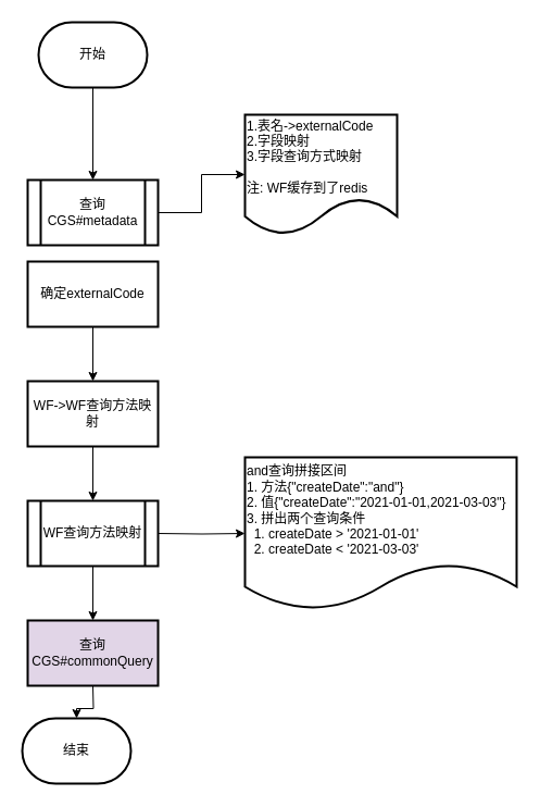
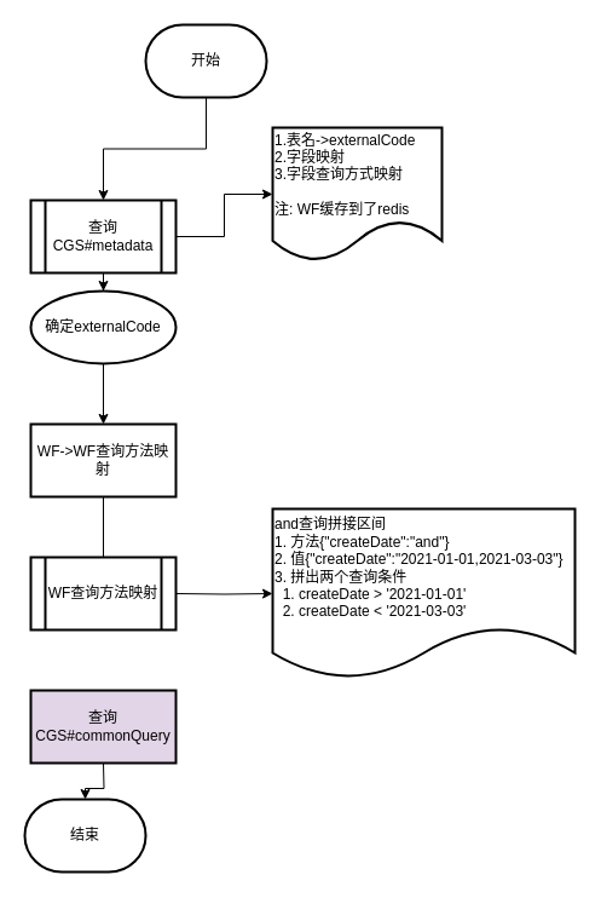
  <mxCell id="0" />
  <mxCell id="1" parent="0" />
  <mxCell id="2" value="" style="edgeStyle=orthogonalEdgeStyle;rounded=0;orthogonalLoop=1;jettySize=auto;html=1;" parent="1" source="3" target="6" edge="1"><mxGeometry relative="1" as="geometry" /></mxCell>
- <mxCell id="3" value="开始" style="strokeWidth=2;html=1;shape=mxgraph.flowchart.terminator;whiteSpace=wrap;" parent="1" vertex="1"><mxGeometry x="35" y="20" width="100" height="60" as="geometry" /></mxCell>
+ <mxCell id="3" value="开始" style="strokeWidth=2;html=1;shape=mxgraph.flowchart.terminator;whiteSpace=wrap;" parent="1" vertex="1"><mxGeometry x="120" y="20" width="100" height="60" as="geometry" /></mxCell>
+ <mxCell id="4" value="" style="edgeStyle=orthogonalEdgeStyle;rounded=0;orthogonalLoop=1;jettySize=auto;html=1;" parent="1" source="6" target="8" edge="1"><mxGeometry relative="1" as="geometry" /></mxCell>
  <mxCell id="5" value="" style="edgeStyle=orthogonalEdgeStyle;rounded=0;orthogonalLoop=1;jettySize=auto;html=1;" parent="1" source="6" target="15" edge="1"><mxGeometry relative="1" as="geometry" /></mxCell>
  <mxCell id="6" value="查询&lt;br&gt;CGS#metadata" style="shape=process;whiteSpace=wrap;html=1;backgroundOutline=1;strokeWidth=2;" parent="1" vertex="1"><mxGeometry x="25" y="165" width="120" height="60" as="geometry" /></mxCell>
  <mxCell id="7" value="" style="edgeStyle=orthogonalEdgeStyle;rounded=0;orthogonalLoop=1;jettySize=auto;html=1;" parent="1" source="8" target="10" edge="1"><mxGeometry relative="1" as="geometry" /></mxCell>
- <mxCell id="8" value="确定externalCode" style="whiteSpace=wrap;html=1;strokeWidth=2;" parent="1" vertex="1"><mxGeometry x="25" y="240" width="120" height="60" as="geometry" /></mxCell>
- <mxCell id="9" value="" style="edgeStyle=orthogonalEdgeStyle;rounded=0;orthogonalLoop=1;jettySize=auto;html=1;" parent="1" source="10" target="17" edge="1"><mxGeometry relative="1" as="geometry" /></mxCell>
+ <mxCell id="8" value="确定externalCode" style="ellipse;whiteSpace=wrap;html=1;strokeWidth=2;" parent="1" vertex="1"><mxGeometry x="25" y="240" width="120" height="60" as="geometry" /></mxCell>
+ <mxCell id="9" value="" style="edgeStyle=orthogonalEdgeStyle;rounded=0;orthogonalLoop=1;jettySize=auto;html=1;endArrow=none;" parent="1" source="10" target="17" edge="1"><mxGeometry relative="1" as="geometry" /></mxCell>
  <mxCell id="10" value="WF-&amp;gt;WF查询方法映射" style="whiteSpace=wrap;html=1;strokeWidth=2;" parent="1" vertex="1"><mxGeometry x="25" y="350" width="120" height="60" as="geometry" /></mxCell>
  <mxCell id="11" value="" style="edgeStyle=orthogonalEdgeStyle;rounded=0;orthogonalLoop=1;jettySize=auto;html=1;" parent="1" target="14" edge="1"><mxGeometry relative="1" as="geometry"><mxPoint x="145" y="490" as="sourcePoint" /></mxGeometry></mxCell>
  <mxCell id="12" style="edgeStyle=orthogonalEdgeStyle;rounded=0;orthogonalLoop=1;jettySize=auto;html=1;" parent="1" target="13" edge="1"><mxGeometry relative="1" as="geometry"><mxPoint x="85" y="630" as="sourcePoint" /></mxGeometry></mxCell>
  <mxCell id="13" value="结束" style="strokeWidth=2;html=1;shape=mxgraph.flowchart.terminator;whiteSpace=wrap;" parent="1" vertex="1"><mxGeometry x="20" y="660" width="100" height="60" as="geometry" /></mxCell>
  <mxCell id="14" value="&lt;div&gt;and查询拼接区间&lt;/div&gt;&lt;div&gt;1. 方法{&quot;createDate&quot;:&quot;and&quot;}&lt;/div&gt;&lt;div&gt;2. 值{&quot;createDate&quot;:&quot;2021-01-01,2021-03-03&quot;}&lt;/div&gt;&lt;div&gt;3. 拼出两个查询条件&lt;/div&gt;&lt;div&gt;&amp;nbsp; 1. createDate &amp;gt; '2021-01-01'&lt;/div&gt;&lt;div&gt;&amp;nbsp; 2. createDate &amp;lt; '2021-03-03'&lt;/div&gt;" style="shape=document;whiteSpace=wrap;html=1;boundedLbl=1;strokeWidth=2;align=left;" parent="1" vertex="1"><mxGeometry x="225" y="420" width="250" height="140" as="geometry" /></mxCell>
  <mxCell id="15" value="&lt;div&gt;1.表名-&amp;gt;externalCode&lt;/div&gt;&lt;div&gt;2.字段映射&lt;/div&gt;&lt;div&gt;3.字段查询方式映射&lt;/div&gt;&lt;div&gt;&lt;br&gt;&lt;/div&gt;&lt;div&gt;注: WF缓存到了redis&lt;/div&gt;" style="shape=document;whiteSpace=wrap;html=1;boundedLbl=1;strokeWidth=2;align=left;" parent="1" vertex="1"><mxGeometry x="225" y="105" width="140" height="110" as="geometry" /></mxCell>
- <mxCell id="16" value="" style="edgeStyle=orthogonalEdgeStyle;rounded=0;orthogonalLoop=1;jettySize=auto;html=1;" parent="1" source="17" target="18" edge="1"><mxGeometry relative="1" as="geometry" /></mxCell>
  <mxCell id="17" value="WF查询方法映射" style="shape=process;whiteSpace=wrap;html=1;backgroundOutline=1;strokeWidth=2;" parent="1" vertex="1"><mxGeometry x="25" y="460" width="120" height="60" as="geometry" /></mxCell>
  <mxCell id="18" value="查询CGS#commonQuery" style="whiteSpace=wrap;html=1;strokeWidth=2;fillColor=#e1d5e7;" parent="1" vertex="1"><mxGeometry x="25" y="570" width="120" height="60" as="geometry" /></mxCell>
